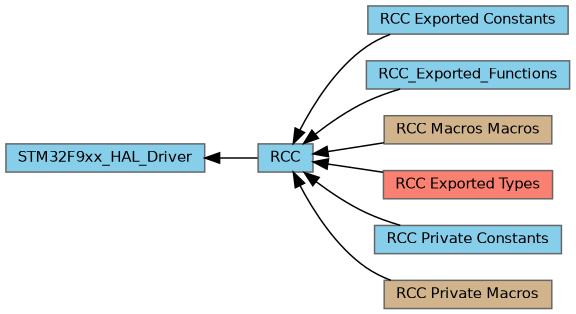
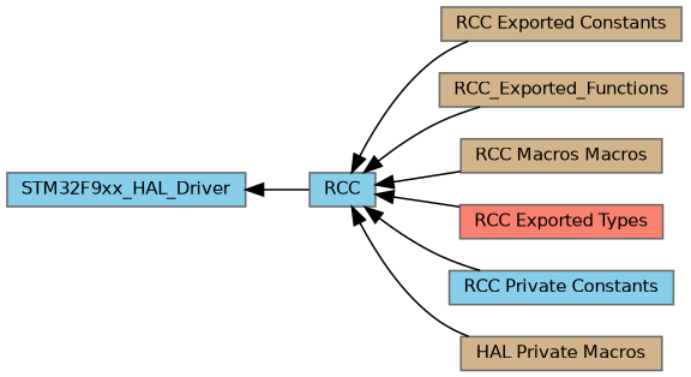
  digraph {
    rankdir=LR
    node [color=grey40 fillcolor=skyblue fontname=Helvetica fontsize=10 shape=box style=filled]
    edge [dir=back fontname=Helvetica fontsize=10 labelfontname=Helvetica labelfontsize=10 shape=plaintext style=solid]
    n1 [color=gray40 fontcolor=black height=0.2 label=RCC width=0.4]
-   n2 [height=0.2 label="RCC Exported Constants" width=0.4]
-   n3 [height=0.2 label=RCC_Exported_Functions width=0.4]
+   n2 [fillcolor=tan height=0.2 label="RCC Exported Constants" width=0.4]
+   n3 [fillcolor=tan height=0.2 label=RCC_Exported_Functions width=0.4]
    n4 [fillcolor=tan height=0.2 label="RCC Macros Macros" width=0.4]
    n5 [fillcolor=salmon height=0.2 label="RCC Exported Types" width=0.4]
    n6 [height=0.2 label="RCC Private Constants" width=0.4]
-   n7 [fillcolor=tan height=0.2 label="RCC Private Macros" width=0.4]
+   n7 [fillcolor=tan height=0.2 label="HAL Private Macros" width=0.4]
    n8 [height=0.2 label=STM32F9xx_HAL_Driver width=0.4]
    n1 -> n2
    n1 -> n3
    n1 -> n4
    n1 -> n5
    n1 -> n6
    n1 -> n7
    n8 -> n1
  }
